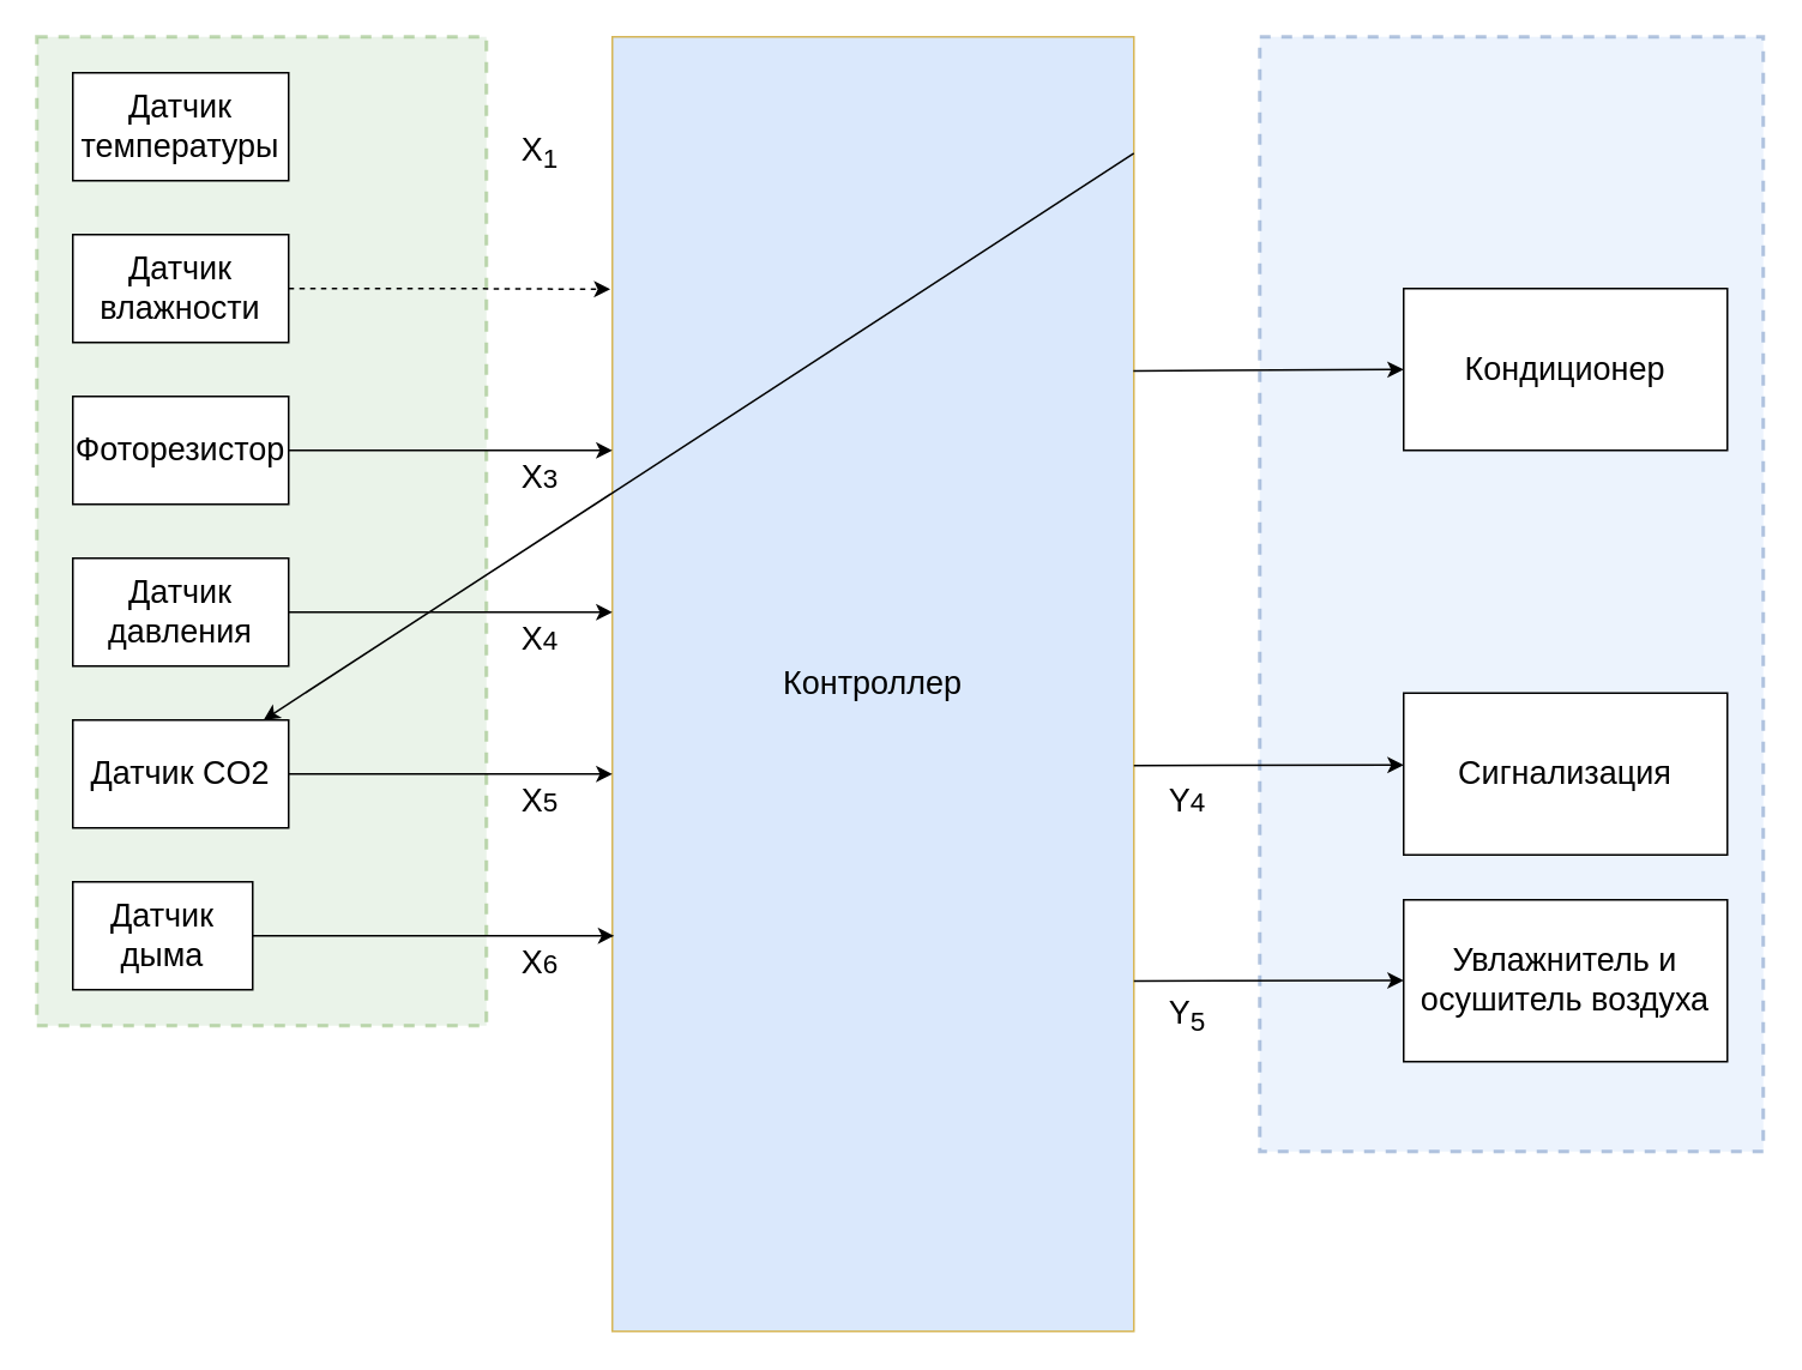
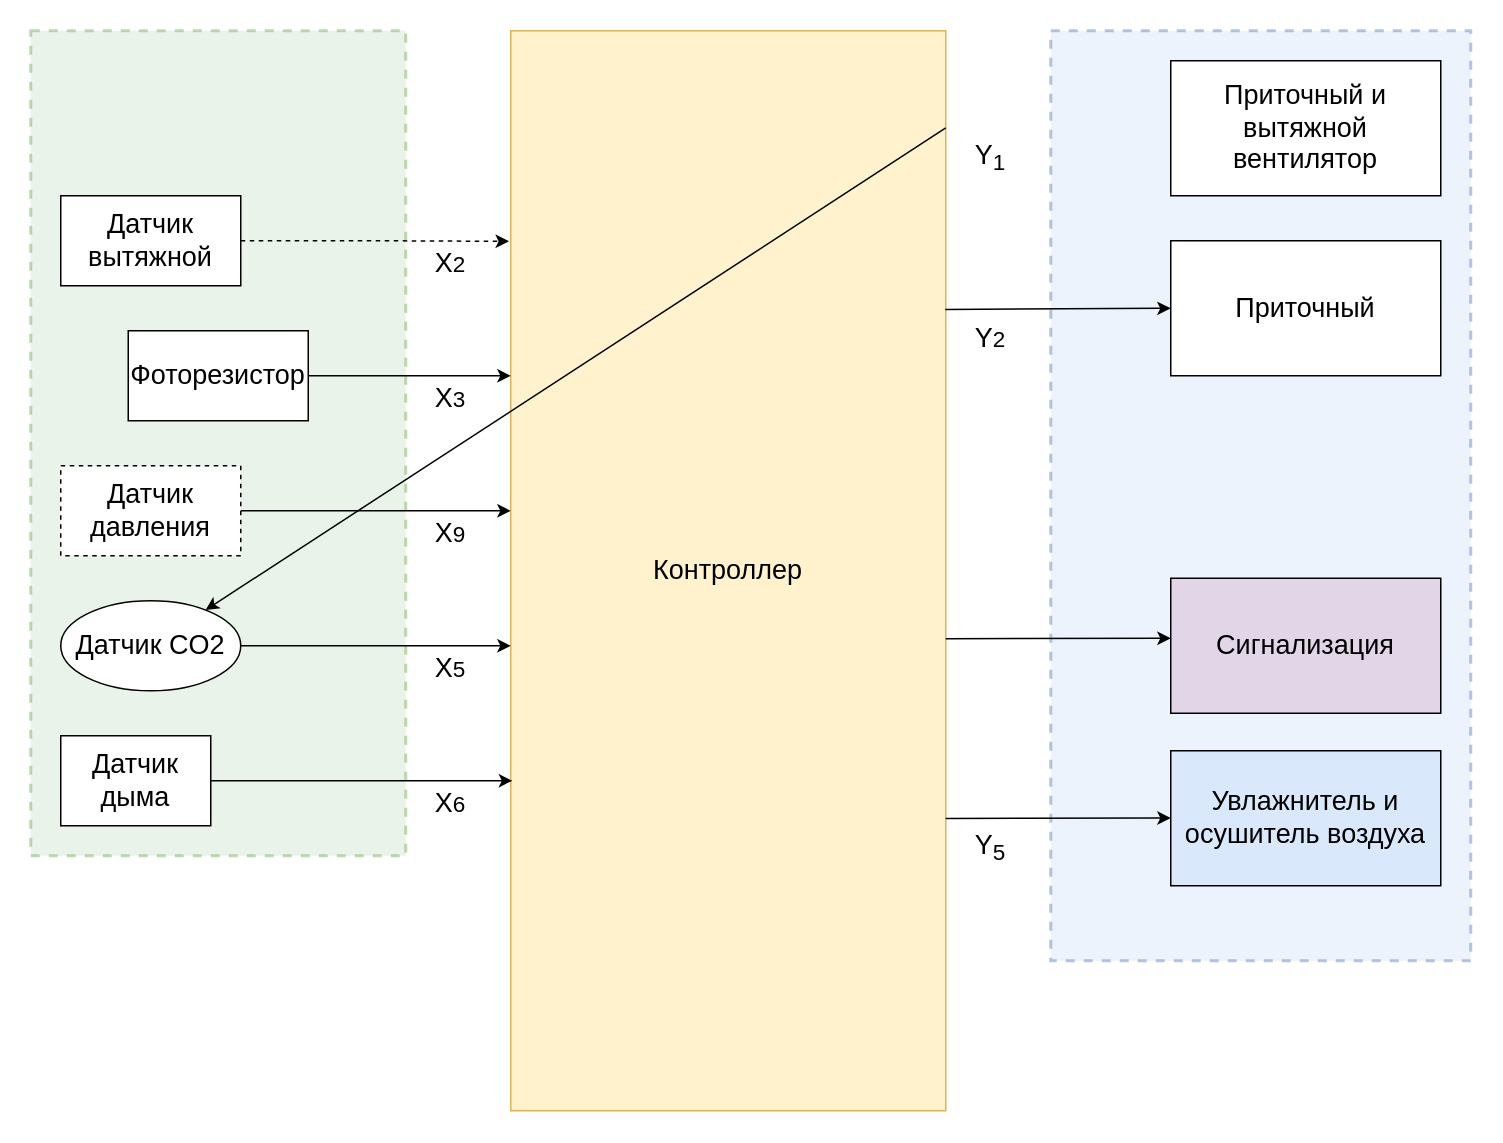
  <mxCell id="0" />
  <mxCell id="1" parent="0" />
  <mxCell id="2" value="" style="rounded=0;whiteSpace=wrap;html=1;fontSize=18;fillColor=#d5e8d4;strokeColor=#82b366;strokeWidth=2;dashed=1;opacity=50;" vertex="1" parent="1"><mxGeometry x="20" y="20" width="250" height="550" as="geometry" /></mxCell>
- <mxCell id="3" value="&lt;font style=&quot;font-size: 18px;&quot;&gt;Контроллер&lt;/font&gt;" style="rounded=0;whiteSpace=wrap;html=1;fillColor=#dae8fc;strokeColor=#d6b656;" vertex="1" parent="1"><mxGeometry x="340" y="20" width="290" height="720" as="geometry" /></mxCell>
- <mxCell id="4" value="Датчик температуры" style="rounded=0;whiteSpace=wrap;html=1;fontSize=18;" vertex="1" parent="1"><mxGeometry x="40" y="40" width="120" height="60" as="geometry" /></mxCell>
+ <mxCell id="3" value="&lt;font style=&quot;font-size: 18px;&quot;&gt;Контроллер&lt;/font&gt;" style="rounded=0;whiteSpace=wrap;html=1;fillColor=#fff2cc;strokeColor=#d6b656;" vertex="1" parent="1"><mxGeometry x="340" y="20" width="290" height="720" as="geometry" /></mxCell>
  <mxCell id="5" style="edgeStyle=orthogonalEdgeStyle;rounded=0;orthogonalLoop=1;jettySize=auto;html=1;entryX=-0.004;entryY=0.195;entryDx=0;entryDy=0;entryPerimeter=0;dashed=1;" edge="1" parent="1" source="6" target="3"><mxGeometry relative="1" as="geometry" /></mxCell>
- <mxCell id="6" value="Датчик влажности" style="rounded=0;whiteSpace=wrap;html=1;fontSize=18;" vertex="1" parent="1"><mxGeometry x="40" y="130" width="120" height="60" as="geometry" /></mxCell>
+ <mxCell id="6" value="Датчик вытяжной" style="rounded=0;whiteSpace=wrap;html=1;fontSize=18;" vertex="1" parent="1"><mxGeometry x="40" y="130" width="120" height="60" as="geometry" /></mxCell>
  <mxCell id="7" style="edgeStyle=orthogonalEdgeStyle;rounded=0;orthogonalLoop=1;jettySize=auto;html=1;" edge="1" parent="1" source="8"><mxGeometry relative="1" as="geometry"><mxPoint x="340" y="250" as="targetPoint" /></mxGeometry></mxCell>
- <mxCell id="8" value="Фоторезистор" style="rounded=0;whiteSpace=wrap;html=1;fontSize=18;" vertex="1" parent="1"><mxGeometry x="40" y="220" width="120" height="60" as="geometry" /></mxCell>
+ <mxCell id="8" value="Фоторезистор" style="rounded=0;whiteSpace=wrap;html=1;fontSize=18;" vertex="1" parent="1"><mxGeometry x="85" y="220" width="120" height="60" as="geometry" /></mxCell>
  <mxCell id="9" style="edgeStyle=orthogonalEdgeStyle;rounded=0;orthogonalLoop=1;jettySize=auto;html=1;" edge="1" parent="1" source="10"><mxGeometry relative="1" as="geometry"><mxPoint x="340" y="340" as="targetPoint" /></mxGeometry></mxCell>
- <mxCell id="10" value="Датчик давления" style="rounded=0;whiteSpace=wrap;html=1;fontSize=18;" vertex="1" parent="1"><mxGeometry x="40" y="310" width="120" height="60" as="geometry" /></mxCell>
+ <mxCell id="10" value="Датчик давления" style="rounded=0;whiteSpace=wrap;html=1;fontSize=18;dashed=1;" vertex="1" parent="1"><mxGeometry x="40" y="310" width="120" height="60" as="geometry" /></mxCell>
  <mxCell id="11" style="edgeStyle=orthogonalEdgeStyle;rounded=0;orthogonalLoop=1;jettySize=auto;html=1;" edge="1" parent="1" source="12"><mxGeometry relative="1" as="geometry"><mxPoint x="340" y="430" as="targetPoint" /><Array as="points"><mxPoint x="340" y="430" /></Array></mxGeometry></mxCell>
- <mxCell id="12" value="Датчик CO2" style="rounded=0;whiteSpace=wrap;html=1;fontSize=18;" vertex="1" parent="1"><mxGeometry x="40" y="400" width="120" height="60" as="geometry" /></mxCell>
+ <mxCell id="12" value="Датчик CO2" style="ellipse;whiteSpace=wrap;html=1;fontSize=18;" vertex="1" parent="1"><mxGeometry x="40" y="400" width="120" height="60" as="geometry" /></mxCell>
  <mxCell id="13" style="edgeStyle=orthogonalEdgeStyle;rounded=0;orthogonalLoop=1;jettySize=auto;html=1;" edge="1" parent="1" source="14"><mxGeometry relative="1" as="geometry"><mxPoint x="341" y="520" as="targetPoint" /><Array as="points"><mxPoint x="341" y="520" /></Array></mxGeometry></mxCell>
  <mxCell id="14" value="Датчик дыма" style="rounded=0;whiteSpace=wrap;html=1;fontSize=18;" vertex="1" parent="1"><mxGeometry x="40" y="490" width="100" height="60" as="geometry" /></mxCell>
  <mxCell id="15" value="" style="rounded=0;whiteSpace=wrap;html=1;fontSize=18;fillColor=#dae8fc;strokeColor=#6c8ebf;dashed=1;opacity=50;strokeWidth=2;" vertex="1" parent="1"><mxGeometry x="700" y="20" width="280" height="620" as="geometry" /></mxCell>
- <mxCell id="17" value="Увлажнитель и осушитель воздуха" style="rounded=0;whiteSpace=wrap;html=1;fontSize=18;" vertex="1" parent="1"><mxGeometry x="780" y="500" width="180" height="90" as="geometry" /></mxCell>
+ <mxCell id="16" value="Приточный и вытяжной вентилятор" style="rounded=0;whiteSpace=wrap;html=1;fontSize=18;" vertex="1" parent="1"><mxGeometry x="780" y="40" width="180" height="90" as="geometry" /></mxCell>
+ <mxCell id="17" value="Увлажнитель и осушитель воздуха" style="rounded=0;whiteSpace=wrap;html=1;fontSize=18;fillColor=#dae8fc;" vertex="1" parent="1"><mxGeometry x="780" y="500" width="180" height="90" as="geometry" /></mxCell>
  <mxCell id="18" value="" style="endArrow=classic;html=1;rounded=0;fontSize=18;exitX=1;exitY=0.09;exitDx=0;exitDy=0;exitPerimeter=0;" edge="1" parent="1" source="3" target="12"><mxGeometry width="50" height="50" relative="1" as="geometry"><mxPoint x="630" y="84" as="sourcePoint" /><mxPoint x="660" y="90" as="targetPoint" /></mxGeometry></mxCell>
  <mxCell id="19" value="" style="endArrow=classic;html=1;rounded=0;fontSize=18;exitX=0.999;exitY=0.258;exitDx=0;exitDy=0;exitPerimeter=0;entryX=0;entryY=0.5;entryDx=0;entryDy=0;" edge="1" parent="1" source="3"><mxGeometry width="50" height="50" relative="1" as="geometry"><mxPoint x="690" y="260" as="sourcePoint" /><mxPoint x="780" y="205" as="targetPoint" /></mxGeometry></mxCell>
  <mxCell id="20" value="" style="endArrow=classic;html=1;rounded=0;fontSize=18;exitX=1;exitY=0.563;exitDx=0;exitDy=0;exitPerimeter=0;entryX=0;entryY=0.5;entryDx=0;entryDy=0;" edge="1" parent="1" source="3"><mxGeometry width="50" height="50" relative="1" as="geometry"><mxPoint x="649.71" y="225.76" as="sourcePoint" /><mxPoint x="780" y="425" as="targetPoint" /></mxGeometry></mxCell>
  <mxCell id="21" value="" style="endArrow=classic;html=1;rounded=0;fontSize=18;exitX=1;exitY=0.563;exitDx=0;exitDy=0;exitPerimeter=0;entryX=0;entryY=0.5;entryDx=0;entryDy=0;" edge="1" parent="1"><mxGeometry width="50" height="50" relative="1" as="geometry"><mxPoint x="630" y="545.18" as="sourcePoint" /><mxPoint x="780" y="544.82" as="targetPoint" /></mxGeometry></mxCell>
- <mxCell id="22" value="Сигнализация" style="rounded=0;whiteSpace=wrap;html=1;fontSize=18;" vertex="1" parent="1"><mxGeometry x="780" y="385" width="180" height="90" as="geometry" /></mxCell>
- <mxCell id="23" value="Кондиционер" style="rounded=0;whiteSpace=wrap;html=1;fontSize=18;" vertex="1" parent="1"><mxGeometry x="780" y="160" width="180" height="90" as="geometry" /></mxCell>
- <mxCell id="24" value="X&lt;sub&gt;1&lt;/sub&gt;" style="text;html=1;strokeColor=none;fillColor=none;align=center;verticalAlign=middle;whiteSpace=wrap;rounded=0;dashed=1;strokeWidth=2;fontSize=18;opacity=50;" vertex="1" parent="1"><mxGeometry x="270" y="70" width="60" height="30" as="geometry" /></mxCell>
+ <mxCell id="22" value="Сигнализация" style="rounded=0;whiteSpace=wrap;html=1;fontSize=18;fillColor=#e1d5e7;" vertex="1" parent="1"><mxGeometry x="780" y="385" width="180" height="90" as="geometry" /></mxCell>
+ <mxCell id="23" value="Приточный" style="rounded=0;whiteSpace=wrap;html=1;fontSize=18;" vertex="1" parent="1"><mxGeometry x="780" y="160" width="180" height="90" as="geometry" /></mxCell>
+ <mxCell id="25" value="X&lt;span style=&quot;font-size: 15px;&quot;&gt;2&lt;/span&gt;" style="text;html=1;strokeColor=none;fillColor=none;align=center;verticalAlign=middle;whiteSpace=wrap;rounded=0;dashed=1;strokeWidth=2;fontSize=18;opacity=50;" vertex="1" parent="1"><mxGeometry x="270" y="160" width="60" height="30" as="geometry" /></mxCell>
  <mxCell id="26" value="X&lt;span style=&quot;font-size: 15px;&quot;&gt;3&lt;/span&gt;" style="text;html=1;strokeColor=none;fillColor=none;align=center;verticalAlign=middle;whiteSpace=wrap;rounded=0;dashed=1;strokeWidth=2;fontSize=18;opacity=50;" vertex="1" parent="1"><mxGeometry x="270" y="250" width="60" height="30" as="geometry" /></mxCell>
- <mxCell id="27" value="X&lt;span style=&quot;font-size: 15px;&quot;&gt;4&lt;/span&gt;" style="text;html=1;strokeColor=none;fillColor=none;align=center;verticalAlign=middle;whiteSpace=wrap;rounded=0;dashed=1;strokeWidth=2;fontSize=18;opacity=50;" vertex="1" parent="1"><mxGeometry x="270" y="340" width="60" height="30" as="geometry" /></mxCell>
+ <mxCell id="27" value="X&lt;span style=&quot;font-size: 15px;&quot;&gt;9&lt;/span&gt;" style="text;html=1;strokeColor=none;fillColor=none;align=center;verticalAlign=middle;whiteSpace=wrap;rounded=0;dashed=1;strokeWidth=2;fontSize=18;opacity=50;" vertex="1" parent="1"><mxGeometry x="270" y="340" width="60" height="30" as="geometry" /></mxCell>
  <mxCell id="28" value="X&lt;span style=&quot;font-size: 15px;&quot;&gt;5&lt;/span&gt;" style="text;html=1;strokeColor=none;fillColor=none;align=center;verticalAlign=middle;whiteSpace=wrap;rounded=0;dashed=1;strokeWidth=2;fontSize=18;opacity=50;" vertex="1" parent="1"><mxGeometry x="270" y="430" width="60" height="30" as="geometry" /></mxCell>
  <mxCell id="29" value="X&lt;span style=&quot;font-size: 15px;&quot;&gt;6&lt;/span&gt;" style="text;html=1;strokeColor=none;fillColor=none;align=center;verticalAlign=middle;whiteSpace=wrap;rounded=0;dashed=1;strokeWidth=2;fontSize=18;opacity=50;" vertex="1" parent="1"><mxGeometry x="270" y="520" width="60" height="30" as="geometry" /></mxCell>
- <mxCell id="32" value="&lt;span style=&quot;font-size: 18px;&quot;&gt;Y&lt;/span&gt;&lt;span style=&quot;font-size: 15px;&quot;&gt;4&lt;/span&gt;" style="text;html=1;strokeColor=none;fillColor=none;align=center;verticalAlign=middle;whiteSpace=wrap;rounded=0;dashed=1;strokeWidth=2;fontSize=18;opacity=50;" vertex="1" parent="1"><mxGeometry x="630" y="430" width="60" height="30" as="geometry" /></mxCell>
+ <mxCell id="30" value="&lt;span style=&quot;font-size: 18px;&quot;&gt;Y&lt;/span&gt;&lt;sub&gt;1&lt;/sub&gt;" style="text;html=1;strokeColor=none;fillColor=none;align=center;verticalAlign=middle;whiteSpace=wrap;rounded=0;dashed=1;strokeWidth=2;fontSize=18;opacity=50;" vertex="1" parent="1"><mxGeometry x="630" y="90" width="60" height="30" as="geometry" /></mxCell>
+ <mxCell id="31" value="&lt;span style=&quot;font-size: 18px;&quot;&gt;Y&lt;/span&gt;&lt;span style=&quot;font-size: 15px;&quot;&gt;2&lt;/span&gt;" style="text;html=1;strokeColor=none;fillColor=none;align=center;verticalAlign=middle;whiteSpace=wrap;rounded=0;dashed=1;strokeWidth=2;fontSize=18;opacity=50;" vertex="1" parent="1"><mxGeometry x="630" y="210" width="60" height="30" as="geometry" /></mxCell>
  <mxCell id="33" value="&lt;span style=&quot;font-size: 18px;&quot;&gt;Y&lt;sub&gt;5&lt;/sub&gt;&lt;/span&gt;" style="text;html=1;strokeColor=none;fillColor=none;align=center;verticalAlign=middle;whiteSpace=wrap;rounded=0;dashed=1;strokeWidth=2;fontSize=18;opacity=50;" vertex="1" parent="1"><mxGeometry x="630" y="550" width="60" height="30" as="geometry" /></mxCell>
